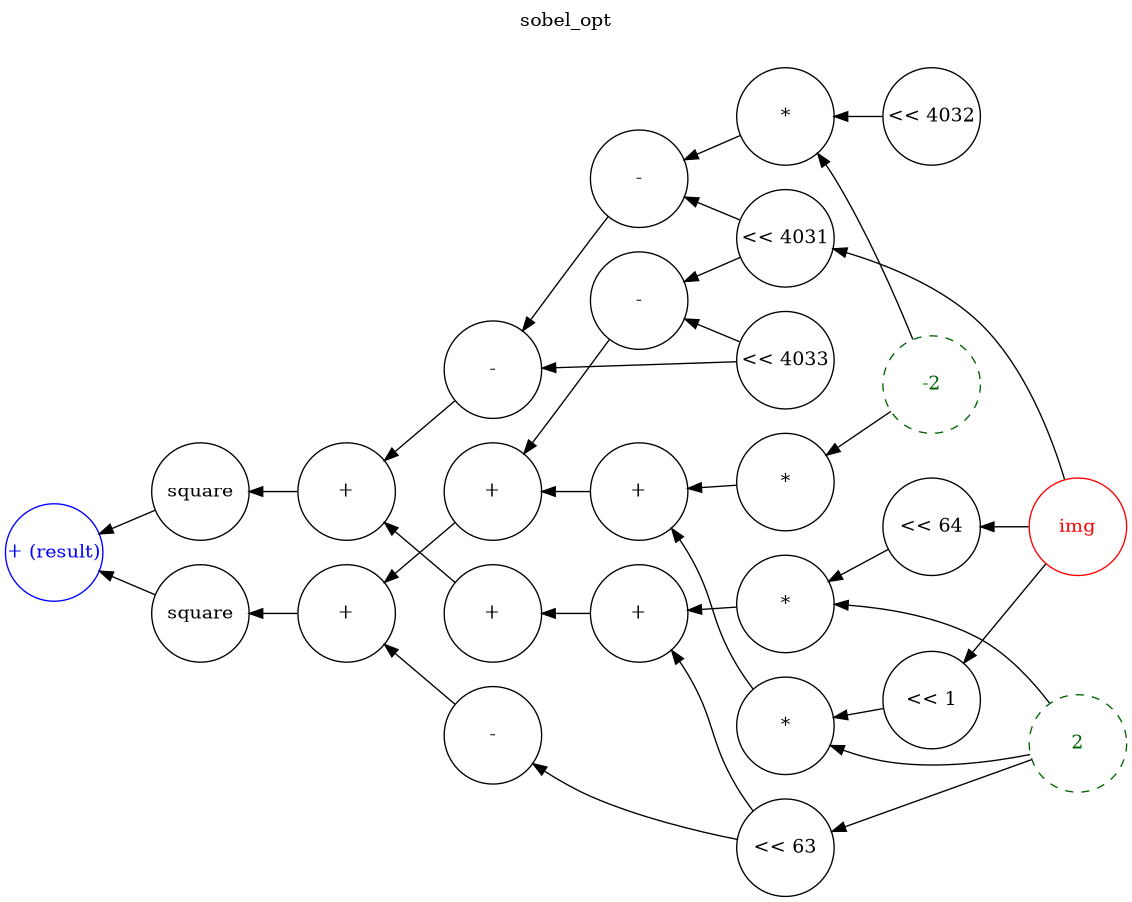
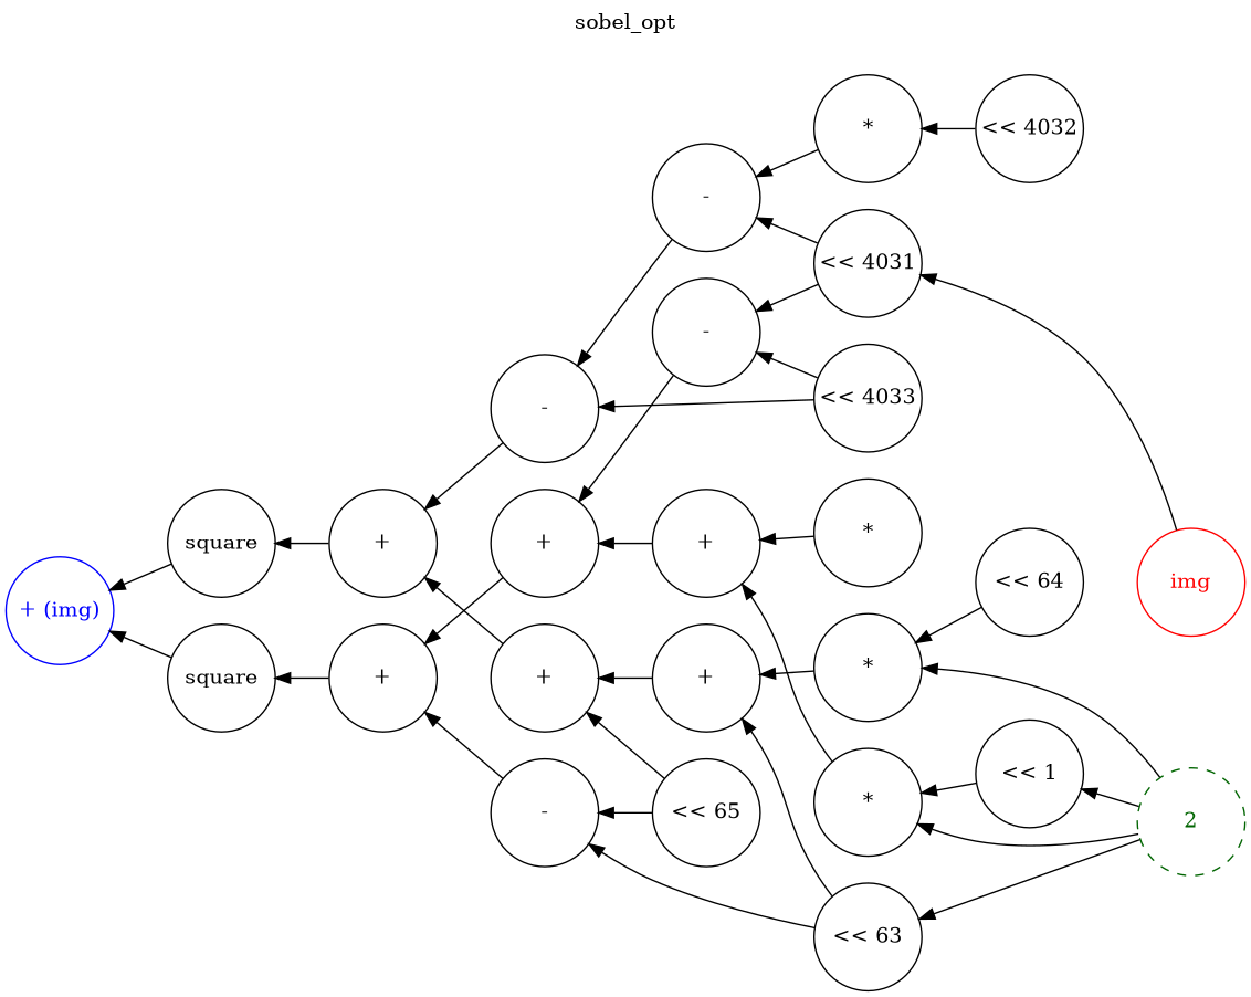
  digraph {
    label=sobel_opt
    labelloc=t
    rankdir=LR
    node [color=black fontcolor=black margin=0 shape=circle style=solid]
    edge [dir=back]
    n1 [color=red fontcolor=red label=img width=1]
    n2 [label="<< 4032" width=1]
-   n3 [color=darkgreen fontcolor=darkgreen label=-2 style=dashed width=1]
    n4 [label="*" width=1]
    n5 [label="<< 4031" width=1]
    n6 [label="-" width=1]
    n7 [label="<< 4033" width=1]
    n8 [label="-" width=1]
    n9 [label="<< 64" width=1]
    n10 [color=darkgreen fontcolor=darkgreen label=2 style=dashed width=1]
    n11 [label="*" width=1]
    n12 [label="<< 63" width=1]
    n13 [label="+" width=1]
+   n14 [label="<< 65" width=1]
    n15 [label="+" width=1]
    n16 [label="+" width=1]
    n17 [label=square width=1]
    n18 [label="-" width=1]
    n19 [label="<< 1" width=1]
    n20 [label="*" width=1]
    n21 [label="*" width=1]
    n22 [label="+" width=1]
    n23 [label="-" width=1]
    n24 [label="+" width=1]
    n25 [label="+" width=1]
    n26 [label=square width=1]
-   n27 [color=blue fontcolor=blue label="+ (result)" width=1]
+   n27 [color=blue fontcolor=blue label="+ (img)" width=1]
    n4 -> n2
-   n4 -> n3
    n5 -> n1
    n6 -> n4
    n6 -> n5
    n8 -> n6
    n8 -> n7
-   n9 -> n1
    n11 -> n9
    n11 -> n10
    n12 -> n10
    n13 -> n11
    n13 -> n12
    n15 -> n13
+   n15 -> n14
    n16 -> n8
    n16 -> n15
    n17 -> n16
    n18 -> n12
-   n19 -> n1
+   n18 -> n14
+   n19 -> n10
    n20 -> n10
    n20 -> n19
-   n21 -> n3
    n22 -> n20
    n22 -> n21
    n23 -> n5
    n23 -> n7
    n24 -> n22
    n24 -> n23
    n25 -> n18
    n25 -> n24
    n26 -> n25
    n27 -> n17
    n27 -> n26
  }
